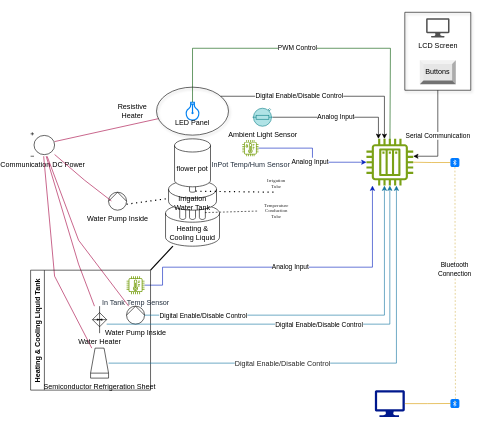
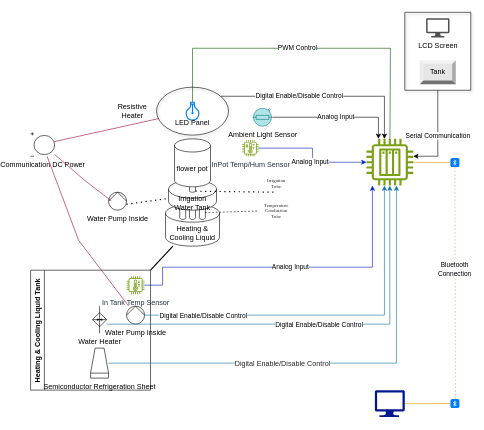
  <mxCell id="0" />
  <mxCell id="1" parent="0" />
  <mxCell id="2" value="" style="sketch=0;outlineConnect=0;fontColor=#232F3E;gradientColor=none;fillColor=#7AA116;strokeColor=none;dashed=0;verticalLabelPosition=bottom;verticalAlign=top;align=center;html=1;fontSize=12;fontStyle=0;aspect=fixed;pointerEvents=1;shape=mxgraph.aws4.iot_thing_plc;" vertex="1" parent="1"><mxGeometry x="580" y="231" width="78" height="78" as="geometry" /></mxCell>
  <mxCell id="3" value="" style="html=1;verticalLabelPosition=bottom;align=center;labelBackgroundColor=#ffffff;verticalAlign=top;strokeWidth=2;strokeColor=#0080F0;shadow=0;dashed=0;shape=mxgraph.ios7.icons.lightbulb;rotation=-180;" vertex="1" parent="1"><mxGeometry x="278.6" y="170" width="22.8" height="29.7" as="geometry" /></mxCell>
  <mxCell id="4" value="Resistive Heater" style="text;html=1;strokeColor=none;fillColor=none;align=center;verticalAlign=middle;whiteSpace=wrap;rounded=0;" vertex="1" parent="1"><mxGeometry x="160" y="169.7" width="60" height="30" as="geometry" /></mxCell>
  <mxCell id="5" value="LED Panel" style="text;html=1;strokeColor=none;fillColor=none;align=center;verticalAlign=middle;whiteSpace=wrap;rounded=0;" vertex="1" parent="1"><mxGeometry x="260" y="190" width="60" height="30" as="geometry" /></mxCell>
  <mxCell id="6" value="" style="endArrow=none;html=1;rounded=0;fillColor=#008a00;strokeColor=#005700;" edge="1" parent="1"><mxGeometry width="50" height="50" relative="1" as="geometry"><mxPoint x="290" y="169.7" as="sourcePoint" /><mxPoint x="290" y="80" as="targetPoint" /></mxGeometry></mxCell>
  <mxCell id="7" value="" style="endArrow=none;html=1;rounded=0;fillColor=#008a00;strokeColor=#005700;" edge="1" parent="1"><mxGeometry width="50" height="50" relative="1" as="geometry"><mxPoint x="290" y="80" as="sourcePoint" /><mxPoint x="620" y="80" as="targetPoint" /></mxGeometry></mxCell>
  <mxCell id="8" value="PWM Control" style="edgeLabel;html=1;align=center;verticalAlign=middle;resizable=0;points=[];" vertex="1" connectable="0" parent="7"><mxGeometry x="0.054" y="1" relative="1" as="geometry"><mxPoint as="offset" /></mxGeometry></mxCell>
  <mxCell id="9" value="" style="endArrow=none;html=1;rounded=0;fillColor=#008a00;strokeColor=#005700;" edge="1" parent="1" source="2"><mxGeometry width="50" height="50" relative="1" as="geometry"><mxPoint x="580" y="130" as="sourcePoint" /><mxPoint x="620" y="80" as="targetPoint" /></mxGeometry></mxCell>
  <mxCell id="10" value="" style="endArrow=none;html=1;rounded=0;fillColor=#d80073;strokeColor=#A50040;" edge="1" parent="1" source="25" target="40"><mxGeometry width="50" height="50" relative="1" as="geometry"><mxPoint x="70" y="240" as="sourcePoint" /><mxPoint x="230" y="190" as="targetPoint" /></mxGeometry></mxCell>
  <mxCell id="11" value="Heating &amp;amp; Cooling Liquid" style="shape=cylinder3;whiteSpace=wrap;html=1;boundedLbl=1;backgroundOutline=1;size=15;" vertex="1" parent="1"><mxGeometry x="245" y="340" width="90" height="70" as="geometry" /></mxCell>
  <mxCell id="12" value="" style="shape=cylinder3;whiteSpace=wrap;html=1;boundedLbl=1;backgroundOutline=1;size=3.333;" vertex="1" parent="1"><mxGeometry x="268.6" y="284.5" width="10" height="81" as="geometry" /></mxCell>
  <mxCell id="13" value="" style="shape=cylinder3;whiteSpace=wrap;html=1;boundedLbl=1;backgroundOutline=1;size=3.333;" vertex="1" parent="1"><mxGeometry x="301.4" y="284.5" width="10" height="81" as="geometry" /></mxCell>
  <mxCell id="14" value="" style="shape=cylinder3;whiteSpace=wrap;html=1;boundedLbl=1;backgroundOutline=1;size=3.333;" vertex="1" parent="1"><mxGeometry x="285" y="284.5" width="10" height="81" as="geometry" /></mxCell>
  <mxCell id="15" value="&lt;span style=&quot;caret-color: rgb(0, 0, 0); color: rgb(0, 0, 0); font-style: normal; font-variant-caps: normal; letter-spacing: normal; text-align: start; text-indent: 0px; text-transform: none; word-spacing: 0px; -webkit-text-stroke-width: 0px; text-decoration: none;&quot; class=&quot;notion-enable-hover&quot; data-token-index=&quot;0&quot;&gt;Irrigation Water Tank&lt;/span&gt;" style="shape=cylinder3;whiteSpace=wrap;html=1;boundedLbl=1;backgroundOutline=1;size=15;" vertex="1" parent="1"><mxGeometry x="250" y="300" width="80" height="50" as="geometry" /></mxCell>
  <mxCell id="16" value="" style="shape=cylinder3;whiteSpace=wrap;html=1;boundedLbl=1;backgroundOutline=1;size=1.667;" vertex="1" parent="1"><mxGeometry x="285" y="270" width="10" height="50" as="geometry" /></mxCell>
  <mxCell id="17" value="flower pot" style="shape=cylinder3;whiteSpace=wrap;html=1;boundedLbl=1;backgroundOutline=1;size=11;" vertex="1" parent="1"><mxGeometry x="260" y="231" width="60" height="80" as="geometry" /></mxCell>
  <mxCell id="18" value="" style="endArrow=none;dashed=1;html=1;rounded=0;exitX=0.931;exitY=0.858;exitDx=0;exitDy=0;exitPerimeter=0;" edge="1" parent="1" source="13" target="19"><mxGeometry width="50" height="50" relative="1" as="geometry"><mxPoint x="311" y="353.665" as="sourcePoint" /><mxPoint x="399.6" y="330" as="targetPoint" /></mxGeometry></mxCell>
  <mxCell id="19" value="&lt;p style=&quot;margin: 0px; font-style: normal; font-variant-caps: normal; font-stretch: normal; font-size: 8px; line-height: normal; font-family: &amp;quot;.SF NS&amp;quot;; font-size-adjust: none; font-kerning: auto; font-variant-alternates: normal; font-variant-ligatures: normal; font-variant-numeric: normal; font-variant-east-asian: normal; font-variant-position: normal; font-feature-settings: normal; font-optical-sizing: auto; font-variation-settings: normal; color: rgba(0, 0, 0, 0.85);&quot;&gt;Temperature Conduction&lt;br&gt;Tube&lt;/p&gt;" style="text;html=1;strokeColor=none;fillColor=none;align=center;verticalAlign=middle;whiteSpace=wrap;rounded=0;fontSize=8;" vertex="1" parent="1"><mxGeometry x="400" y="335.5" width="60" height="30" as="geometry" /></mxCell>
  <mxCell id="20" value="" style="endArrow=none;dashed=1;html=1;dashPattern=1 3;strokeWidth=2;rounded=0;exitX=1;exitY=1;exitDx=0;exitDy=-1.667;exitPerimeter=0;entryX=0.5;entryY=1;entryDx=0;entryDy=0;" edge="1" parent="1" source="16" target="21"><mxGeometry width="50" height="50" relative="1" as="geometry"><mxPoint x="350" y="309" as="sourcePoint" /><mxPoint x="400" y="290" as="targetPoint" /></mxGeometry></mxCell>
  <mxCell id="21" value="&lt;p style=&quot;margin: 0px; font-style: normal; font-variant-caps: normal; font-stretch: normal; font-size: 8px; line-height: normal; font-family: &amp;quot;.SF NS&amp;quot;; font-size-adjust: none; font-kerning: auto; font-variant-alternates: normal; font-variant-ligatures: normal; font-variant-numeric: normal; font-variant-east-asian: normal; font-variant-position: normal; font-feature-settings: normal; font-optical-sizing: auto; font-variation-settings: normal; color: rgba(0, 0, 0, 0.85);&quot;&gt;Irrigation&lt;/p&gt;&lt;p style=&quot;margin: 0px; font-style: normal; font-variant-caps: normal; font-stretch: normal; font-size: 8px; line-height: normal; font-family: &amp;quot;.SF NS&amp;quot;; font-size-adjust: none; font-kerning: auto; font-variant-alternates: normal; font-variant-ligatures: normal; font-variant-numeric: normal; font-variant-east-asian: normal; font-variant-position: normal; font-feature-settings: normal; font-optical-sizing: auto; font-variation-settings: normal; color: rgba(0, 0, 0, 0.85);&quot;&gt;Tube&lt;/p&gt;" style="text;html=1;strokeColor=none;fillColor=none;align=center;verticalAlign=middle;whiteSpace=wrap;rounded=0;fontSize=8;" vertex="1" parent="1"><mxGeometry x="400" y="290" width="60" height="30" as="geometry" /></mxCell>
  <mxCell id="22" value="" style="endArrow=none;dashed=1;html=1;dashPattern=1 3;strokeWidth=2;rounded=0;" edge="1" parent="1" target="15"><mxGeometry width="50" height="50" relative="1" as="geometry"><mxPoint x="180" y="340" as="sourcePoint" /><mxPoint x="230" y="330" as="targetPoint" /></mxGeometry></mxCell>
  <mxCell id="23" value="" style="endArrow=none;dashed=0;html=1;dashPattern=1 3;strokeWidth=2;rounded=0;entryX=1;entryY=1;entryDx=0;entryDy=0;" edge="1" parent="1" source="11" target="41"><mxGeometry width="50" height="50" relative="1" as="geometry"><mxPoint x="130" y="390" as="sourcePoint" /><mxPoint x="180" y="340" as="targetPoint" /></mxGeometry></mxCell>
  <mxCell id="24" value="Water Pump Inside" style="shape=mxgraph.pid.pumps_-_din.hydraulic;html=1;pointerEvents=1;align=center;verticalLabelPosition=bottom;verticalAlign=top;dashed=0;" vertex="1" parent="1"><mxGeometry x="150" y="320" width="30" height="30" as="geometry" /></mxCell>
  <mxCell id="25" value="Communication DC Power&lt;br&gt;" style="pointerEvents=1;verticalLabelPosition=bottom;shadow=0;dashed=0;align=center;html=1;verticalAlign=top;shape=mxgraph.electrical.signal_sources.dc_source_1;" vertex="1" parent="1"><mxGeometry x="20" y="220" width="40" height="40" as="geometry" /></mxCell>
  <mxCell id="26" value="" style="edgeStyle=orthogonalEdgeStyle;rounded=0;orthogonalLoop=1;jettySize=auto;html=1;fillColor=#0050ef;strokeColor=#001DBC;" edge="1" parent="1" source="34" target="2"><mxGeometry relative="1" as="geometry"><Array as="points" /></mxGeometry></mxCell>
  <mxCell id="27" value="Analog Input" style="edgeLabel;html=1;align=center;verticalAlign=middle;resizable=0;points=[];" vertex="1" connectable="0" parent="26"><mxGeometry x="0.678" relative="1" as="geometry"><mxPoint x="-62" y="-2" as="offset" /></mxGeometry></mxCell>
- <mxCell id="28" value="" style="endArrow=none;html=1;rounded=0;fillColor=#d80073;strokeColor=#A50040;" edge="1" parent="1" source="43" target="25"><mxGeometry width="50" height="50" relative="1" as="geometry"><mxPoint x="0" y="309" as="sourcePoint" /><mxPoint x="50" y="259" as="targetPoint" /><Array as="points"><mxPoint x="60" y="460" /></Array></mxGeometry></mxCell>
- <mxCell id="29" value="" style="endArrow=none;html=1;rounded=0;fillColor=#d80073;strokeColor=#A50040;" edge="1" parent="1" source="42" target="25"><mxGeometry width="50" height="50" relative="1" as="geometry"><mxPoint x="60" y="340" as="sourcePoint" /><mxPoint x="110" y="290" as="targetPoint" /><Array as="points"><mxPoint x="100" y="440" /></Array></mxGeometry></mxCell>
  <mxCell id="30" style="edgeStyle=orthogonalEdgeStyle;rounded=0;orthogonalLoop=1;jettySize=auto;html=1;endArrow=none;endFill=0;fillColor=#ffcd28;gradientColor=#ffa500;strokeColor=#d79b00;" edge="1" parent="1" source="31" target="2"><mxGeometry relative="1" as="geometry" /></mxCell>
  <mxCell id="31" value="" style="html=1;strokeWidth=1;shadow=0;dashed=0;shape=mxgraph.ios7.misc.bluetooth;fillColor=#007AFF;strokeColor=none;buttonText=;strokeColor2=#222222;fontColor=#222222;fontSize=8;verticalLabelPosition=bottom;verticalAlign=top;align=center;sketch=0;" vertex="1" parent="1"><mxGeometry x="720" y="263" width="15" height="15" as="geometry" /></mxCell>
  <mxCell id="32" value="" style="sketch=0;aspect=fixed;pointerEvents=1;shadow=0;dashed=0;html=1;strokeColor=none;labelPosition=center;verticalLabelPosition=bottom;verticalAlign=top;align=center;fillColor=#00188D;shape=mxgraph.azure.computer" vertex="1" parent="1"><mxGeometry x="594" y="650" width="50" height="45" as="geometry" /></mxCell>
  <mxCell id="33" value="" style="html=1;strokeWidth=1;shadow=0;dashed=0;shape=mxgraph.ios7.misc.bluetooth;fillColor=#007AFF;strokeColor=none;buttonText=;strokeColor2=#222222;fontColor=#222222;fontSize=8;verticalLabelPosition=bottom;verticalAlign=top;align=center;sketch=0;" vertex="1" parent="1"><mxGeometry x="720" y="665" width="15" height="15" as="geometry" /></mxCell>
  <mxCell id="34" value="InPot Temp/Hum Sensor&lt;br&gt;&amp;nbsp;" style="sketch=0;outlineConnect=0;fontColor=#232F3E;gradientColor=none;fillColor=#7AA116;strokeColor=none;dashed=0;verticalLabelPosition=bottom;verticalAlign=top;align=center;html=1;fontSize=12;fontStyle=0;aspect=fixed;pointerEvents=1;shape=mxgraph.aws4.iot_thing_temperature_humidity_sensor;" vertex="1" parent="1"><mxGeometry x="373" y="233" width="27" height="27" as="geometry" /></mxCell>
  <mxCell id="35" value="Analog Input" style="edgeStyle=orthogonalEdgeStyle;rounded=0;orthogonalLoop=1;jettySize=auto;html=1;fillColor=#0050ef;strokeColor=#001DBC;" edge="1" parent="1" source="45" target="2"><mxGeometry relative="1" as="geometry"><mxPoint x="200" y="445.529" as="sourcePoint" /><mxPoint x="600.029" y="284.5" as="targetPoint" /><Array as="points"><mxPoint x="240" y="475" /><mxPoint x="240" y="445" /><mxPoint x="590" y="445" /></Array></mxGeometry></mxCell>
  <mxCell id="36" value="Analog Input" style="edgeStyle=orthogonalEdgeStyle;rounded=0;orthogonalLoop=1;jettySize=auto;html=1;" edge="1" parent="1" source="37" target="2"><mxGeometry relative="1" as="geometry"><Array as="points"><mxPoint x="600" y="195" /></Array></mxGeometry></mxCell>
  <mxCell id="37" value="Ambient Light Sensor" style="verticalLabelPosition=bottom;shadow=0;dashed=0;align=center;html=1;verticalAlign=top;shape=mxgraph.electrical.opto_electronics.photo_resistor_1;fillColor=#b0e3e6;strokeColor=#0e8088;" vertex="1" parent="1"><mxGeometry x="390" y="180" width="33.33" height="30" as="geometry" /></mxCell>
  <mxCell id="38" style="edgeStyle=orthogonalEdgeStyle;rounded=0;orthogonalLoop=1;jettySize=auto;html=1;" edge="1" parent="1" source="40" target="2"><mxGeometry relative="1" as="geometry"><Array as="points"><mxPoint x="610" y="160" /></Array></mxGeometry></mxCell>
  <mxCell id="39" value="Digital Enable/Disable Control" style="edgeLabel;html=1;align=center;verticalAlign=middle;resizable=0;points=[];" vertex="1" connectable="0" parent="38"><mxGeometry x="-0.243" y="2" relative="1" as="geometry"><mxPoint as="offset" /></mxGeometry></mxCell>
  <mxCell id="40" value="" style="ellipse;whiteSpace=wrap;html=1;fillColor=none;shadow=1;" vertex="1" parent="1"><mxGeometry x="230" y="144.85" width="120" height="80" as="geometry" /></mxCell>
  <mxCell id="41" value="Heating &amp; Cooling Liquid Tank" style="swimlane;rotation=-90;" vertex="1" parent="1"><mxGeometry x="20" y="450" width="200" height="200" as="geometry" /></mxCell>
  <mxCell id="42" value="Water Heater" style="verticalLabelPosition=bottom;aspect=fixed;html=1;verticalAlign=top;fillColor=strokeColor;align=center;outlineConnect=0;shape=mxgraph.fluid_power.x12290;points=[[0.5,0,0],[0.5,1,0]]" vertex="1" parent="41"><mxGeometry x="103.15" y="60" width="23.69" height="45" as="geometry" /></mxCell>
  <mxCell id="43" value="Semiconductor Refrigeration Sheet" style="verticalLabelPosition=bottom;outlineConnect=0;align=center;dashed=0;html=1;verticalAlign=top;shape=mxgraph.pid.misc.cooling_tower" vertex="1" parent="41"><mxGeometry x="100" y="130" width="30" height="50" as="geometry" /></mxCell>
  <mxCell id="44" value="Water Pump Inside" style="shape=mxgraph.pid.pumps_-_din.hydraulic;html=1;pointerEvents=1;align=center;verticalLabelPosition=bottom;verticalAlign=top;dashed=0;" vertex="1" parent="41"><mxGeometry x="160" y="60" width="30" height="30" as="geometry" /></mxCell>
  <mxCell id="45" value="In Tank Temp Sensor&lt;br&gt;" style="sketch=0;outlineConnect=0;fontColor=#232F3E;gradientColor=none;fillColor=#7AA116;strokeColor=none;dashed=0;verticalLabelPosition=bottom;verticalAlign=top;align=center;html=1;fontSize=12;fontStyle=0;aspect=fixed;pointerEvents=1;shape=mxgraph.aws4.iot_thing_temperature_sensor;" vertex="1" parent="41"><mxGeometry x="160" y="10" width="30" height="30" as="geometry" /></mxCell>
  <mxCell id="46" value="" style="endArrow=none;html=1;rounded=0;fillColor=#d80073;strokeColor=#A50040;" edge="1" parent="1" source="44" target="25"><mxGeometry width="50" height="50" relative="1" as="geometry"><mxPoint x="134" y="520" as="sourcePoint" /><mxPoint x="66" y="261" as="targetPoint" /><Array as="points"><mxPoint x="100" y="400" /></Array></mxGeometry></mxCell>
  <mxCell id="47" value="" style="endArrow=none;html=1;rounded=0;fillColor=#d80073;strokeColor=#A50040;exitX=0.157;exitY=0.486;exitDx=0;exitDy=0;exitPerimeter=0;" edge="1" parent="1" source="24" target="25"><mxGeometry width="50" height="50" relative="1" as="geometry"><mxPoint x="138" y="470" as="sourcePoint" /><mxPoint x="58" y="270" as="targetPoint" /><Array as="points"><mxPoint x="110" y="300" /></Array></mxGeometry></mxCell>
  <mxCell id="48" style="edgeStyle=orthogonalEdgeStyle;rounded=0;orthogonalLoop=1;jettySize=auto;html=1;fillColor=#b1ddf0;strokeColor=#10739e;" edge="1" parent="1" source="44" target="2"><mxGeometry relative="1" as="geometry"><Array as="points"><mxPoint x="610" y="525" /></Array></mxGeometry></mxCell>
  <mxCell id="49" value="Digital Enable/Disable Control" style="edgeLabel;html=1;align=center;verticalAlign=middle;resizable=0;points=[];" vertex="1" connectable="0" parent="48"><mxGeometry x="-0.684" relative="1" as="geometry"><mxPoint as="offset" /></mxGeometry></mxCell>
  <mxCell id="50" style="edgeStyle=orthogonalEdgeStyle;rounded=0;orthogonalLoop=1;jettySize=auto;html=1;fillColor=#b1ddf0;strokeColor=#10739e;" edge="1" parent="1" source="42" target="2"><mxGeometry relative="1" as="geometry"><mxPoint x="630" y="310" as="targetPoint" /><Array as="points"><mxPoint x="619" y="540" /></Array></mxGeometry></mxCell>
  <mxCell id="51" value="Digital Enable/Disable Control" style="edgeLabel;html=1;align=center;verticalAlign=middle;resizable=0;points=[];" vertex="1" connectable="0" parent="50"><mxGeometry x="0.008" relative="1" as="geometry"><mxPoint as="offset" /></mxGeometry></mxCell>
  <mxCell id="52" style="edgeStyle=orthogonalEdgeStyle;rounded=0;orthogonalLoop=1;jettySize=auto;html=1;fillColor=#b1ddf0;strokeColor=#10739e;" edge="1" parent="1" source="43" target="2"><mxGeometry relative="1" as="geometry"><Array as="points"><mxPoint x="630" y="605" /></Array></mxGeometry></mxCell>
  <mxCell id="53" value="&lt;p style=&quot;margin: 0px; font-style: normal; font-variant-caps: normal; font-stretch: normal; line-height: normal; font-size-adjust: none; font-kerning: auto; font-variant-alternates: normal; font-variant-ligatures: normal; font-variant-numeric: normal; font-variant-east-asian: normal; font-variant-position: normal; font-feature-settings: normal; font-optical-sizing: auto; font-variation-settings: normal; color: rgba(0, 0, 0, 0.85);&quot;&gt;&lt;font face=&quot;Helvetica&quot; style=&quot;font-size: 12px;&quot;&gt;Digital Enable/Disable Control&lt;/font&gt;&lt;/p&gt;" style="edgeLabel;html=1;align=center;verticalAlign=middle;resizable=0;points=[];" vertex="1" connectable="0" parent="52"><mxGeometry x="-0.255" relative="1" as="geometry"><mxPoint as="offset" /></mxGeometry></mxCell>
  <mxCell id="54" style="rounded=1;orthogonalLoop=1;jettySize=auto;html=1;entryX=0.562;entryY=0.371;entryDx=0;entryDy=0;entryPerimeter=0;dashed=1;fillColor=#fff2cc;gradientColor=#ffd966;strokeColor=#d6b656;endArrow=none;endFill=0;" edge="1" parent="1" source="31" target="33"><mxGeometry relative="1" as="geometry" /></mxCell>
  <mxCell id="55" value="Bluetooth &lt;br&gt;Connection" style="edgeLabel;html=1;align=center;verticalAlign=middle;resizable=0;points=[];" vertex="1" connectable="0" parent="54"><mxGeometry x="-0.133" y="-1" relative="1" as="geometry"><mxPoint as="offset" /></mxGeometry></mxCell>
  <mxCell id="56" style="edgeStyle=orthogonalEdgeStyle;rounded=0;orthogonalLoop=1;jettySize=auto;html=1;entryX=0.029;entryY=0.486;entryDx=0;entryDy=0;entryPerimeter=0;endArrow=none;endFill=0;fillColor=#ffcd28;gradientColor=#ffa500;strokeColor=#d79b00;" edge="1" parent="1" source="32" target="33"><mxGeometry relative="1" as="geometry" /></mxCell>
  <mxCell id="57" value="Serial Communication" style="edgeStyle=orthogonalEdgeStyle;rounded=0;orthogonalLoop=1;jettySize=auto;html=1;" edge="1" parent="1" source="58" target="2"><mxGeometry relative="1" as="geometry"><Array as="points"><mxPoint x="699" y="260" /></Array></mxGeometry></mxCell>
  <mxCell id="58" value="" style="swimlane;startSize=0;rounded=1;glass=0;shadow=1;arcSize=0;" vertex="1" parent="1"><mxGeometry x="644" y="20" width="110" height="130" as="geometry" /></mxCell>
  <mxCell id="59" value="LCD Screen" style="sketch=0;pointerEvents=1;shadow=0;dashed=0;html=1;strokeColor=none;fillColor=#505050;labelPosition=center;verticalLabelPosition=bottom;verticalAlign=top;outlineConnect=0;align=center;shape=mxgraph.office.devices.lcd_monitor;" vertex="1" parent="58"><mxGeometry x="35.5" y="10" width="39" height="32" as="geometry" /></mxCell>
- <mxCell id="60" value="Buttons" style="labelPosition=center;verticalLabelPosition=middle;align=center;html=1;shape=mxgraph.basic.shaded_button;dx=6.14;fillColor=#E6E6E6;strokeColor=none;whiteSpace=wrap;" vertex="1" parent="58"><mxGeometry x="25" y="80" width="60" height="40" as="geometry" /></mxCell>
+ <mxCell id="60" value="Tank" style="labelPosition=center;verticalLabelPosition=middle;align=center;html=1;shape=mxgraph.basic.shaded_button;dx=6.14;fillColor=#E6E6E6;strokeColor=none;whiteSpace=wrap;" vertex="1" parent="58"><mxGeometry x="25" y="80" width="60" height="40" as="geometry" /></mxCell>
